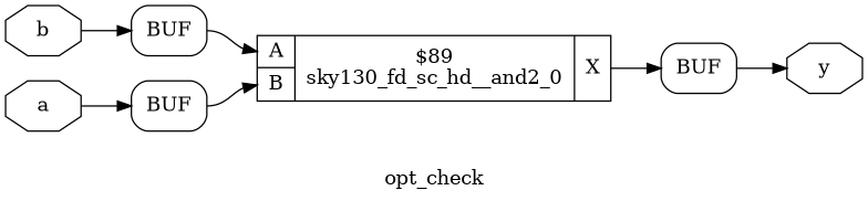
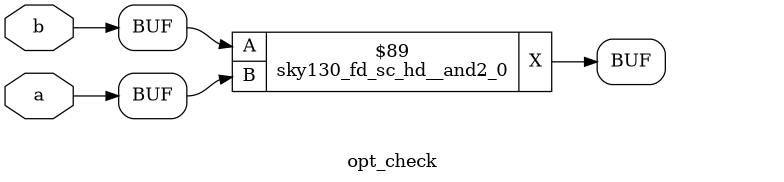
  digraph {
    label=opt_check
    rankdir=LR
    remincross=true
    node [shape=octagon]
    edge [color=black fontcolor=black headport=w tailport=e]
    n1 [color=black fontcolor=black label=a]
    n2 [label=BUF shape=box style=rounded]
    n3 [color=black fontcolor=black label=b]
    n4 [label=BUF shape=box style=rounded]
-   n5 [color=black fontcolor=black label=y]
    n6 [label="{{<p7> A|<p8> B}|$89\nsky130_fd_sc_hd__and2_0|{<p9> X}}" shape=record]
    n7 [label=BUF shape=box style=rounded]
    n1 -> n2
    n2 -> n6 [headport="p8:w"]
    n3 -> n4
    n4 -> n6 [headport="p7:w"]
    n6 -> n7 [tailport="p9:e"]
-   n7 -> n5
  }
